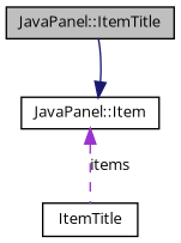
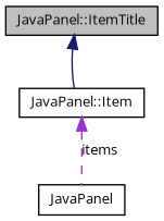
  digraph {
    fontname="Open Sans"
    node [color=black fontname="Open Sans" fontsize=10 shape=record]
    edge [dir=back fontname="Open Sans" fontsize=10 labelfontname=FreeSans labelfontsize=10]
    n1 [fillcolor=grey75 fontcolor=black height=0.2 label="JavaPanel::ItemTitle" style=filled width=0.4]
    n2 [height=0.2 label="JavaPanel::Item" width=0.4]
-   n3 [height=0.2 label=ItemTitle width=0.4]
-   n2 -> n1 [color=midnightblue style=solid]
+   n3 [height=0.2 label=JavaPanel width=0.4]
+   n1 -> n2 [color=midnightblue style=solid]
    n2 -> n3 [color=darkorchid3 label=items style=dashed]
  }
